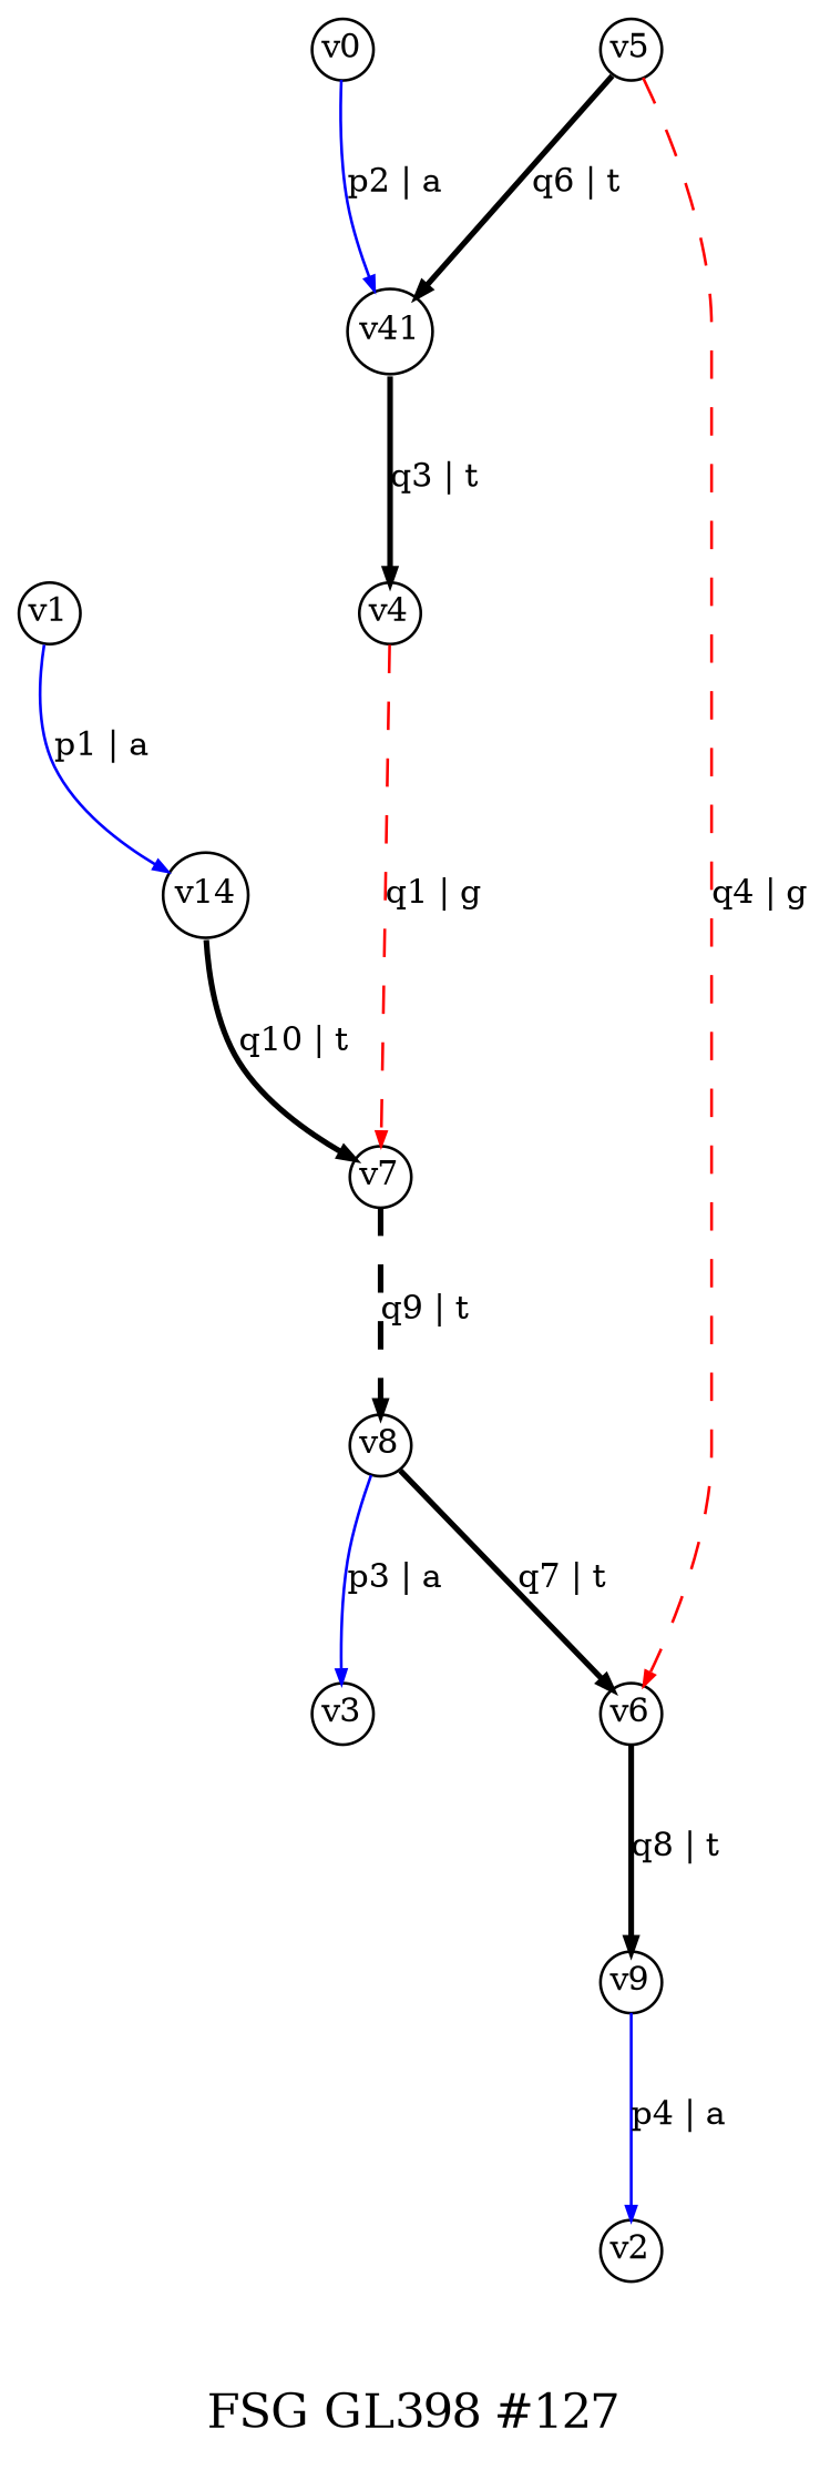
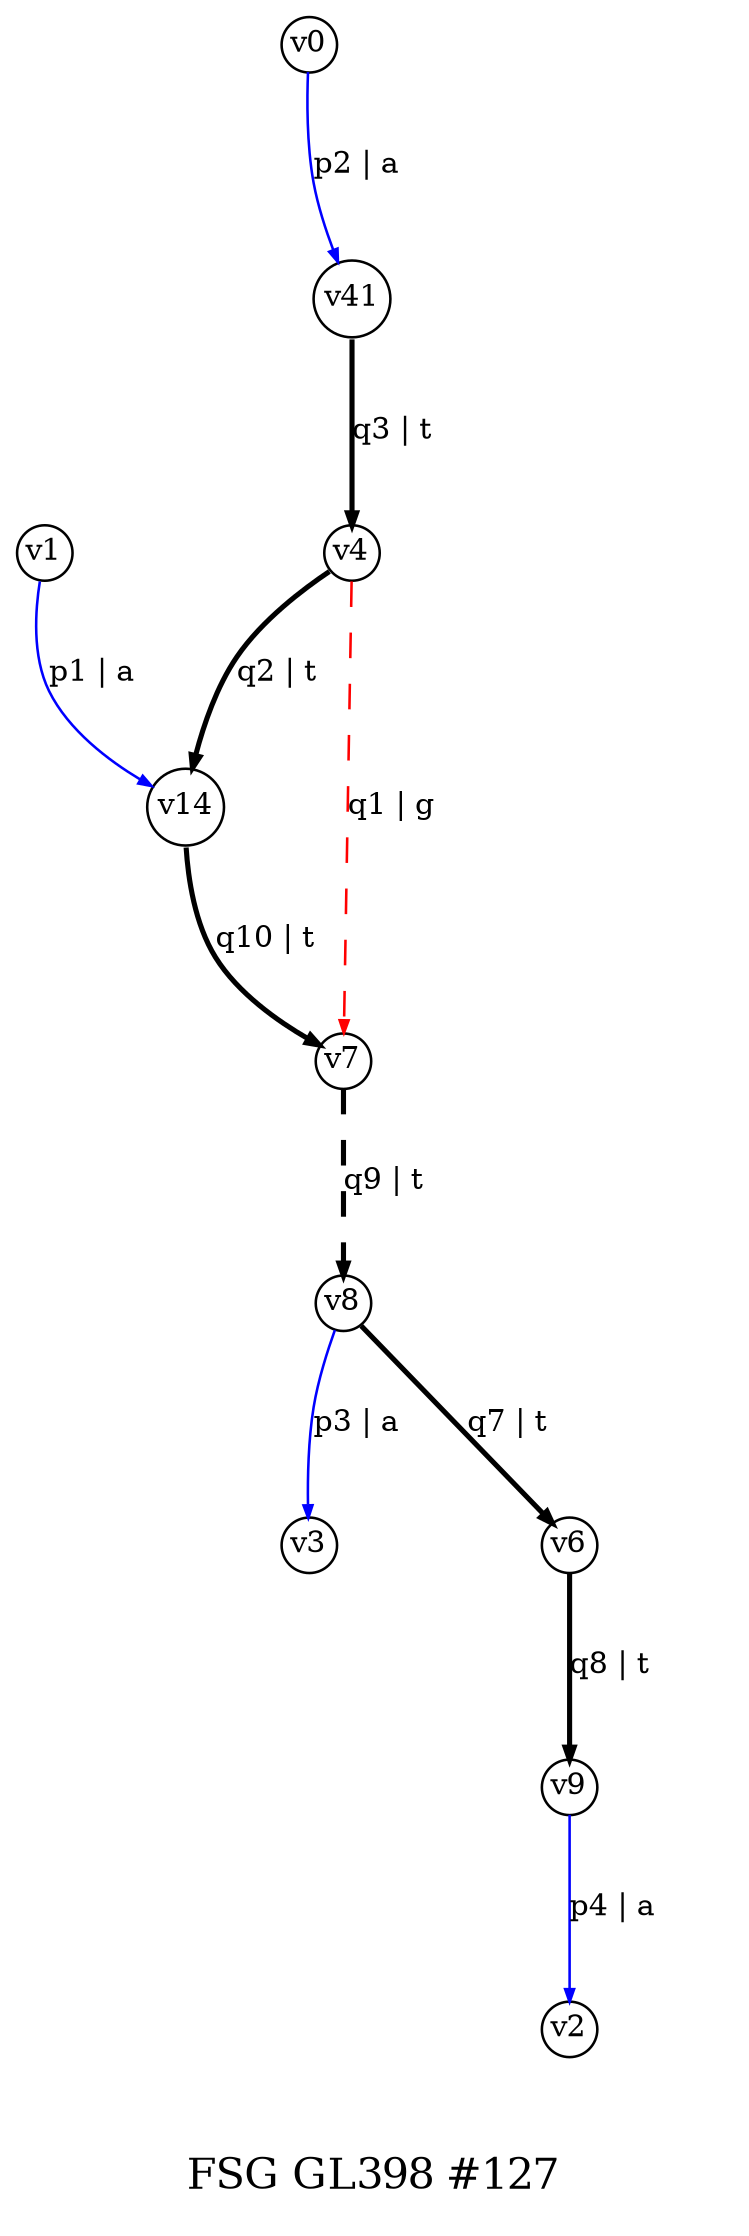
  digraph {
    fontsize=10
    label="FSG GL398 #127"
    noverlap=scale
    node [fontsize=7 margin=0 penwidth=0.6 shape=circle]
    edge [arrowsize=0.3 color=black fontsize=7 penwidth=1.2 style=solid]
    v1 [height=0.01]
    n2 [height=0.01 label=v14]
    v7 [height=0.01]
    v8 [height=0.01]
    v0 [height=0.01]
    n6 [height=0.01 label=v41]
    v4 [height=0.01]
    v3 [height=0.01]
    v6 [height=0.01]
    v9 [height=0.01]
    v2 [height=0.01]
-   v5 [height=0.01]
    v1 -> n2 [color=blue label="p1 | a" penwidth=0.6]
    n2 -> v7 [label="q10 | t"]
    v7 -> v8 [label="q9 | t" style=dashed]
    v8 -> v3 [color=blue label="p3 | a" penwidth=0.6]
    v8 -> v6 [label="q7 | t"]
    v0 -> n6 [color=blue label="p2 | a" penwidth=0.6]
    n6 -> v4 [label="q3 | t"]
+   v4 -> n2 [label="q2 | t"]
    v4 -> v7 [color=red label="q1 | g" penwidth=0.6 style=dashed]
    v6 -> v9 [label="q8 | t"]
    v9 -> v2 [color=blue label="p4 | a" penwidth=0.6]
-   v5 -> n6 [label="q6 | t"]
-   v5 -> v6 [color=red label="q4 | g" penwidth=0.6 style=dashed]
  }
